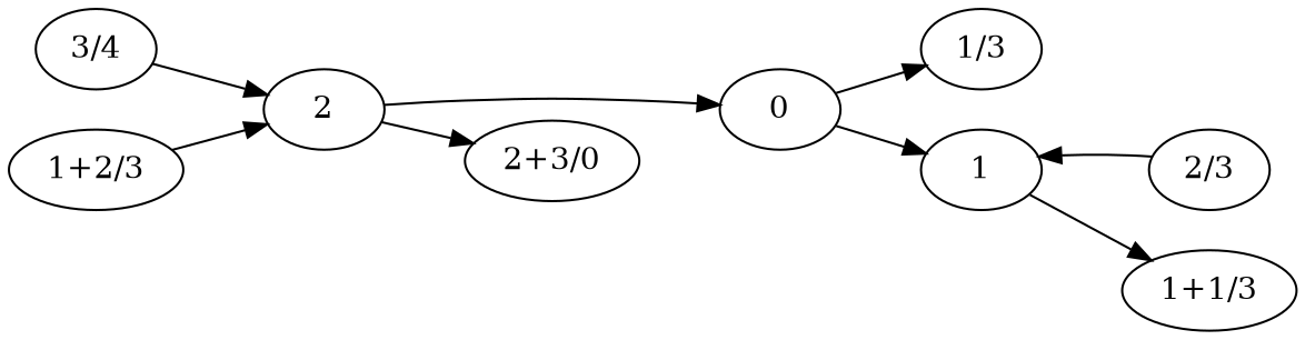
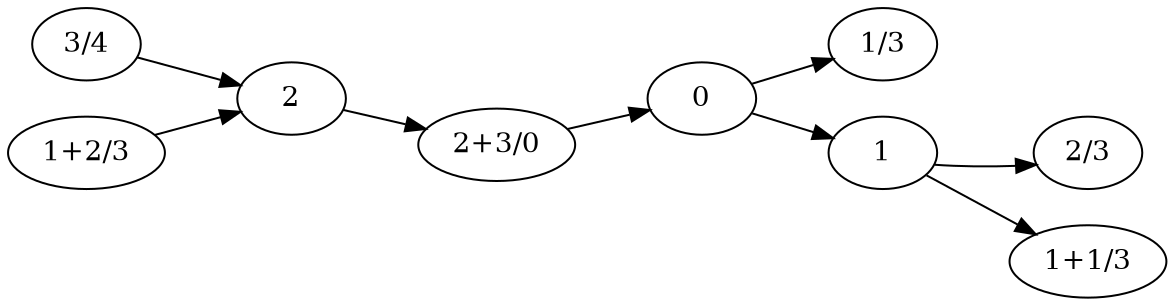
  digraph {
    rankdir=LR
    0
    "1/3"
    1
    "3/4"
    2
    n6 [label="2+3/0"]
    "2/3"
    "1+1/3"
    "1+2/3"
    0 -> "1/3"
    0 -> 1
    1 -> "1+1/3"
    "3/4" -> 2
    2 -> n6
-   2 -> 0
-   "2/3" -> 1
+   n6 -> 0
+   1 -> "2/3"
    "1+2/3" -> 2
  }
